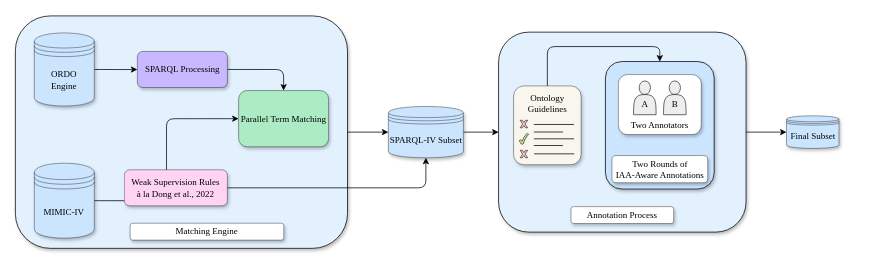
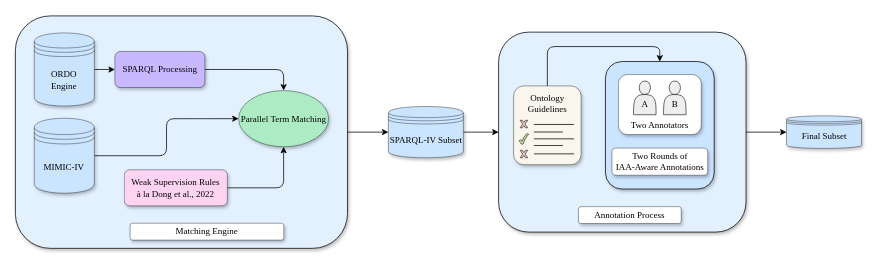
  <mxCell id="0" />
  <mxCell id="1" parent="0" />
  <mxCell id="2" style="edgeStyle=orthogonalEdgeStyle;rounded=0;orthogonalLoop=1;jettySize=auto;html=1;exitX=1;exitY=0.5;exitDx=0;exitDy=0;entryX=0;entryY=0.5;entryDx=0;entryDy=0;" parent="1" source="3" target="9" edge="1"><mxGeometry relative="1" as="geometry" /></mxCell>
  <mxCell id="3" value="" style="rounded=1;whiteSpace=wrap;html=1;fillColor=#E3F1FF;strokeColor=#000000;shadow=1;" parent="1" vertex="1"><mxGeometry x="20" y="20.5" width="443" height="310" as="geometry" /></mxCell>
  <mxCell id="4" style="edgeStyle=orthogonalEdgeStyle;rounded=1;orthogonalLoop=1;jettySize=auto;html=1;exitX=1;exitY=0.5;exitDx=0;exitDy=0;entryX=0;entryY=0.5;entryDx=0;entryDy=0;" parent="1" source="5" target="11" edge="1"><mxGeometry relative="1" as="geometry" /></mxCell>
- <mxCell id="5" value="&lt;font color=&quot;#000000&quot; face=&quot;Comic Neue&quot;&gt;MIMIC-IV&lt;/font&gt;" style="shape=datastore;whiteSpace=wrap;html=1;shadow=1;fontStyle=0;strokeWidth=0.5;fillColor=#cce5ff;strokeColor=#000000;" parent="1" vertex="1"><mxGeometry x="45.25" y="216.95" width="80" height="100" as="geometry" /></mxCell>
+ <mxCell id="5" value="&lt;font color=&quot;#000000&quot; face=&quot;Comic Neue&quot;&gt;MIMIC-IV&lt;/font&gt;" style="shape=datastore;whiteSpace=wrap;html=1;shadow=1;fontStyle=0;strokeWidth=0.5;fillColor=#cce5ff;strokeColor=#000000;" parent="1" vertex="1"><mxGeometry x="45.25" y="156.95" width="80" height="100" as="geometry" /></mxCell>
  <mxCell id="6" style="edgeStyle=orthogonalEdgeStyle;rounded=0;orthogonalLoop=1;jettySize=auto;html=1;exitX=1;exitY=0.5;exitDx=0;exitDy=0;" parent="1" source="7" target="13" edge="1"><mxGeometry relative="1" as="geometry" /></mxCell>
  <mxCell id="7" value="&lt;font color=&quot;#000000&quot; data-font-src=&quot;https://fonts.googleapis.com/css?family=Comic+Neue&quot; face=&quot;Comic Neue&quot;&gt;ORDO&lt;br&gt;Engine&lt;/font&gt;" style="shape=datastore;whiteSpace=wrap;html=1;shadow=1;fillColor=#cce5ff;strokeColor=#000000;strokeWidth=0.5;" parent="1" vertex="1"><mxGeometry x="45.25" y="43.2" width="80" height="97.5" as="geometry" /></mxCell>
  <mxCell id="8" style="edgeStyle=orthogonalEdgeStyle;rounded=0;orthogonalLoop=1;jettySize=auto;html=1;exitX=1;exitY=0.5;exitDx=0;exitDy=0;entryX=0;entryY=0.5;entryDx=0;entryDy=0;" parent="1" source="9" target="16" edge="1"><mxGeometry relative="1" as="geometry" /></mxCell>
  <mxCell id="9" value="&lt;font face=&quot;Comic Neue&quot;&gt;&lt;font color=&quot;#000000&quot;&gt;SPARQL-IV Subset&lt;/font&gt;&lt;br&gt;&lt;/font&gt;" style="shape=datastore;whiteSpace=wrap;html=1;shadow=1;strokeWidth=0.5;fillColor=#cce5ff;strokeColor=#000000;" parent="1" vertex="1"><mxGeometry x="517.5" y="141.29" width="100" height="68.43" as="geometry" /></mxCell>
  <mxCell id="10" value="&lt;font style=&quot;font-size: 12px;&quot; face=&quot;Comic Neue&quot;&gt;Matching Engine&lt;/font&gt;" style="rounded=1;whiteSpace=wrap;html=1;strokeWidth=0.5;shadow=1;" parent="1" vertex="1"><mxGeometry x="173" y="297" width="205" height="22.5" as="geometry" /></mxCell>
- <mxCell id="11" value="Parallel Term Matching" style="rounded=1;whiteSpace=wrap;html=1;fillColor=#ACEBC3;strokeColor=#000000;strokeWidth=0.5;glass=0;shadow=1;fontFamily=Comic Neue;fontSource=https%3A%2F%2Ffonts.googleapis.com%2Fcss%3Ffamily%3DComic%2BNeue;fontStyle=0" parent="1" vertex="1"><mxGeometry x="317.75" y="120.07" width="120" height="75" as="geometry" /></mxCell>
+ <mxCell id="11" value="Parallel Term Matching" style="ellipse;whiteSpace=wrap;html=1;fillColor=#ACEBC3;strokeColor=#000000;strokeWidth=0.5;glass=0;shadow=1;fontFamily=Comic Neue;fontSource=https%3A%2F%2Ffonts.googleapis.com%2Fcss%3Ffamily%3DComic%2BNeue;fontStyle=0;" parent="1" vertex="1"><mxGeometry x="317.75" y="120.07" width="120" height="75" as="geometry" /></mxCell>
  <mxCell id="12" style="edgeStyle=orthogonalEdgeStyle;rounded=1;orthogonalLoop=1;jettySize=auto;html=1;exitX=1;exitY=0.5;exitDx=0;exitDy=0;entryX=0.5;entryY=0;entryDx=0;entryDy=0;" parent="1" source="13" target="11" edge="1"><mxGeometry relative="1" as="geometry" /></mxCell>
- <mxCell id="13" value="&lt;font color=&quot;#000000&quot;&gt;SPARQL Processing&lt;/font&gt;" style="rounded=1;whiteSpace=wrap;html=1;fillColor=#C8B8FF;strokeColor=#000000;strokeWidth=0.5;glass=0;shadow=1;fontFamily=Comic Neue;fontSource=https%3A%2F%2Ffonts.googleapis.com%2Fcss%3Ffamily%3DComic%2BNeue;fontStyle=0;fontColor=#ffffff;" parent="1" vertex="1"><mxGeometry x="182.75" y="67.89" width="120" height="48.12" as="geometry" /></mxCell>
- <mxCell id="14" value="&lt;font face=&quot;Comic Neue&quot;&gt;&lt;font color=&quot;#000000&quot;&gt;Final Subset&lt;/font&gt;&lt;br&gt;&lt;/font&gt;" style="shape=datastore;whiteSpace=wrap;html=1;shadow=1;strokeWidth=0.5;fillColor=#cce5ff;strokeColor=#000000;" parent="1" vertex="1"><mxGeometry x="1048.5" y="153.79" width="70" height="43.43" as="geometry" /></mxCell>
+ <mxCell id="13" value="&lt;font color=&quot;#000000&quot;&gt;SPARQL Processing&lt;/font&gt;" style="rounded=1;whiteSpace=wrap;html=1;fillColor=#C8B8FF;strokeColor=#000000;strokeWidth=0.5;glass=0;shadow=1;fontFamily=Comic Neue;fontSource=https%3A%2F%2Ffonts.googleapis.com%2Fcss%3Ffamily%3DComic%2BNeue;fontStyle=0;fontColor=#ffffff;" parent="1" vertex="1"><mxGeometry x="152.75" y="67.89" width="120" height="48.12" as="geometry" /></mxCell>
+ <mxCell id="14" value="&lt;font face=&quot;Comic Neue&quot;&gt;&lt;font color=&quot;#000000&quot;&gt;Final Subset&lt;/font&gt;&lt;br&gt;&lt;/font&gt;" style="shape=datastore;whiteSpace=wrap;html=1;shadow=1;strokeWidth=0.5;fillColor=#cce5ff;strokeColor=#000000;" parent="1" vertex="1"><mxGeometry x="1048.5" y="153.79" width="100" height="43.43" as="geometry" /></mxCell>
  <mxCell id="15" style="edgeStyle=orthogonalEdgeStyle;rounded=0;orthogonalLoop=1;jettySize=auto;html=1;exitX=1;exitY=0.5;exitDx=0;exitDy=0;entryX=0;entryY=0.5;entryDx=0;entryDy=0;" parent="1" source="16" target="14" edge="1"><mxGeometry relative="1" as="geometry" /></mxCell>
  <mxCell id="16" value="" style="rounded=1;whiteSpace=wrap;html=1;fillColor=#E3F1FF;strokeColor=#000000;shadow=1;" parent="1" vertex="1"><mxGeometry x="664.5" y="42.17" width="330" height="266.66" as="geometry" /></mxCell>
- <mxCell id="17" value="&lt;font style=&quot;font-size: 12px;&quot; face=&quot;Comic Neue&quot;&gt;Annotation Process&lt;/font&gt;" style="rounded=1;whiteSpace=wrap;html=1;strokeWidth=0.5;shadow=1;" parent="1" vertex="1"><mxGeometry x="761" y="274.86" width="137" height="22.5" as="geometry" /></mxCell>
+ <mxCell id="17" value="&lt;font style=&quot;font-size: 12px;&quot; face=&quot;Comic Neue&quot;&gt;Annotation Process&lt;/font&gt;" style="rounded=1;whiteSpace=wrap;html=1;strokeWidth=0.5;shadow=1;" parent="1" vertex="1"><mxGeometry x="771" y="274.86" width="137" height="22.5" as="geometry" /></mxCell>
  <mxCell id="18" value="" style="rounded=1;whiteSpace=wrap;html=1;fillColor=#cce5ff;strokeColor=#000000;shadow=1;" parent="1" vertex="1"><mxGeometry x="807" y="81.38" width="145" height="170" as="geometry" /></mxCell>
- <mxCell id="19" value="&lt;font style=&quot;font-size: 12px;&quot; face=&quot;Comic Neue&quot;&gt;Two Rounds of&lt;br&gt;IAA-Aware Annotations&lt;br&gt;&lt;/font&gt;" style="rounded=1;whiteSpace=wrap;html=1;strokeWidth=0.5;shadow=1;" parent="1" vertex="1"><mxGeometry x="815.63" y="206.79" width="127.75" height="36.17" as="geometry" /></mxCell>
+ <mxCell id="19" value="&lt;font style=&quot;font-size: 12px;&quot; face=&quot;Comic Neue&quot;&gt;Two Rounds of&lt;br&gt;IAA-Aware Annotations&lt;br&gt;&lt;/font&gt;" style="rounded=1;whiteSpace=wrap;html=1;strokeWidth=0.5;shadow=1;" parent="1" vertex="1"><mxGeometry x="815.63" y="196.79" width="127.75" height="36.17" as="geometry" /></mxCell>
  <mxCell id="20" value="" style="rounded=1;whiteSpace=wrap;html=1;strokeWidth=0.5;glass=0;shadow=1;strokeColor=#000000;" parent="1" vertex="1"><mxGeometry x="824.25" y="98.72" width="110.5" height="80" as="geometry" /></mxCell>
  <mxCell id="21" value="&lt;font data-font-src=&quot;https://fonts.googleapis.com/css?family=Comic+Neue&quot; face=&quot;Comic Neue&quot;&gt;&lt;br&gt;A&lt;/font&gt;" style="shape=actor;whiteSpace=wrap;html=1;fillColor=#eeeeee;strokeColor=#36393d;" parent="1" vertex="1"><mxGeometry x="844.5" y="107.29" width="30" height="45" as="geometry" /></mxCell>
  <mxCell id="22" value="&lt;font data-font-src=&quot;https://fonts.googleapis.com/css?family=Comic+Neue&quot; face=&quot;Comic Neue&quot;&gt;&lt;br&gt;B&lt;/font&gt;" style="shape=actor;whiteSpace=wrap;html=1;fillColor=#eeeeee;strokeColor=#36393d;" parent="1" vertex="1"><mxGeometry x="884.5" y="107.29" width="30" height="45" as="geometry" /></mxCell>
  <mxCell id="23" value="Two Annotators" style="text;html=1;strokeColor=none;fillColor=none;align=center;verticalAlign=middle;whiteSpace=wrap;rounded=0;fontFamily=Comic Neue;fontSource=https%3A%2F%2Ffonts.googleapis.com%2Fcss%3Ffamily%3DComic%2BNeue;" parent="1" vertex="1"><mxGeometry x="832" y="150.72" width="95" height="30" as="geometry" /></mxCell>
  <mxCell id="24" style="edgeStyle=orthogonalEdgeStyle;rounded=1;orthogonalLoop=1;jettySize=auto;html=1;exitX=0.5;exitY=0;exitDx=0;exitDy=0;entryX=0.5;entryY=0;entryDx=0;entryDy=0;" parent="1" source="25" target="18" edge="1"><mxGeometry relative="1" as="geometry" /></mxCell>
  <mxCell id="25" value="&lt;font data-font-src=&quot;https://fonts.googleapis.com/css?family=Comic+Neue&quot; face=&quot;Comic Neue&quot;&gt;Ontology Guidelines&lt;br&gt;&lt;br&gt;&lt;br&gt;&lt;br&gt;&lt;br&gt;&lt;/font&gt;" style="rounded=1;whiteSpace=wrap;html=1;shadow=1;fontStyle=0;fillColor=#f9f7ed;strokeColor=#000000;strokeWidth=0.5;" parent="1" vertex="1"><mxGeometry x="684.5" y="113.88" width="90" height="105" as="geometry" /></mxCell>
- <mxCell id="26" style="edgeStyle=orthogonalEdgeStyle;rounded=1;orthogonalLoop=1;jettySize=auto;html=1;exitX=1;exitY=0.5;exitDx=0;exitDy=0;" parent="1" source="27" target="9" edge="1"><mxGeometry relative="1" as="geometry" /></mxCell>
+ <mxCell id="26" style="edgeStyle=orthogonalEdgeStyle;rounded=1;orthogonalLoop=1;jettySize=auto;html=1;exitX=1;exitY=0.5;exitDx=0;exitDy=0;entryX=0.5;entryY=1;entryDx=0;entryDy=0;" parent="1" source="27" target="11" edge="1"><mxGeometry relative="1" as="geometry" /></mxCell>
  <mxCell id="27" value="&lt;font color=&quot;#000000&quot;&gt;Weak Supervision Rules&lt;br&gt;à la Dong et al., 2022&lt;/font&gt;" style="rounded=1;whiteSpace=wrap;html=1;fillColor=#FFD4F2;strokeColor=#000000;strokeWidth=0.5;glass=0;shadow=1;fontFamily=Comic Neue;fontSource=https%3A%2F%2Ffonts.googleapis.com%2Fcss%3Ffamily%3DComic%2BNeue;fontStyle=0;" parent="1" vertex="1"><mxGeometry x="165.25" y="225.74" width="137.5" height="48.12" as="geometry" /></mxCell>
  <mxCell id="28" value="" style="verticalLabelPosition=bottom;verticalAlign=top;html=1;shape=mxgraph.basic.tick;fillColor=#cdeb8b;strokeColor=#36393d;" parent="1" vertex="1"><mxGeometry x="692.07" y="177.36" width="12.37" height="14.36" as="geometry" /></mxCell>
  <mxCell id="29" value="" style="verticalLabelPosition=bottom;verticalAlign=top;html=1;shape=mxgraph.basic.x;fillColor=#ffcccc;strokeColor=#36393d;" parent="1" vertex="1"><mxGeometry x="693.25" y="159.72" width="10" height="10" as="geometry" /></mxCell>
  <mxCell id="30" value="" style="verticalLabelPosition=bottom;verticalAlign=top;html=1;shape=mxgraph.basic.x;fillColor=#ffcccc;strokeColor=#36393d;" parent="1" vertex="1"><mxGeometry x="693.25" y="199.72" width="10" height="10" as="geometry" /></mxCell>
  <mxCell id="31" value="" style="endArrow=none;html=1;rounded=0;" parent="1" edge="1"><mxGeometry width="50" height="50" relative="1" as="geometry"><mxPoint x="711.75" y="204.48" as="sourcePoint" /><mxPoint x="765.25" y="204.48" as="targetPoint" /></mxGeometry></mxCell>
  <mxCell id="32" value="" style="endArrow=none;html=1;rounded=0;" parent="1" edge="1"><mxGeometry width="50" height="50" relative="1" as="geometry"><mxPoint x="711.5" y="184.46" as="sourcePoint" /><mxPoint x="765" y="184.46" as="targetPoint" /></mxGeometry></mxCell>
  <mxCell id="33" value="" style="endArrow=none;html=1;rounded=0;" parent="1" edge="1"><mxGeometry width="50" height="50" relative="1" as="geometry"><mxPoint x="711.5" y="165.28" as="sourcePoint" /><mxPoint x="765" y="165.28" as="targetPoint" /></mxGeometry></mxCell>
  <mxCell id="34" value="" style="endArrow=none;html=1;rounded=0;" parent="1" edge="1"><mxGeometry width="50" height="50" relative="1" as="geometry"><mxPoint x="711.5" y="175.36" as="sourcePoint" /><mxPoint x="750.25" y="175.36" as="targetPoint" /></mxGeometry></mxCell>
  <mxCell id="35" value="" style="endArrow=none;html=1;rounded=0;" parent="1" edge="1"><mxGeometry width="50" height="50" relative="1" as="geometry"><mxPoint x="711.5" y="193.36" as="sourcePoint" /><mxPoint x="750.25" y="193.36" as="targetPoint" /></mxGeometry></mxCell>
